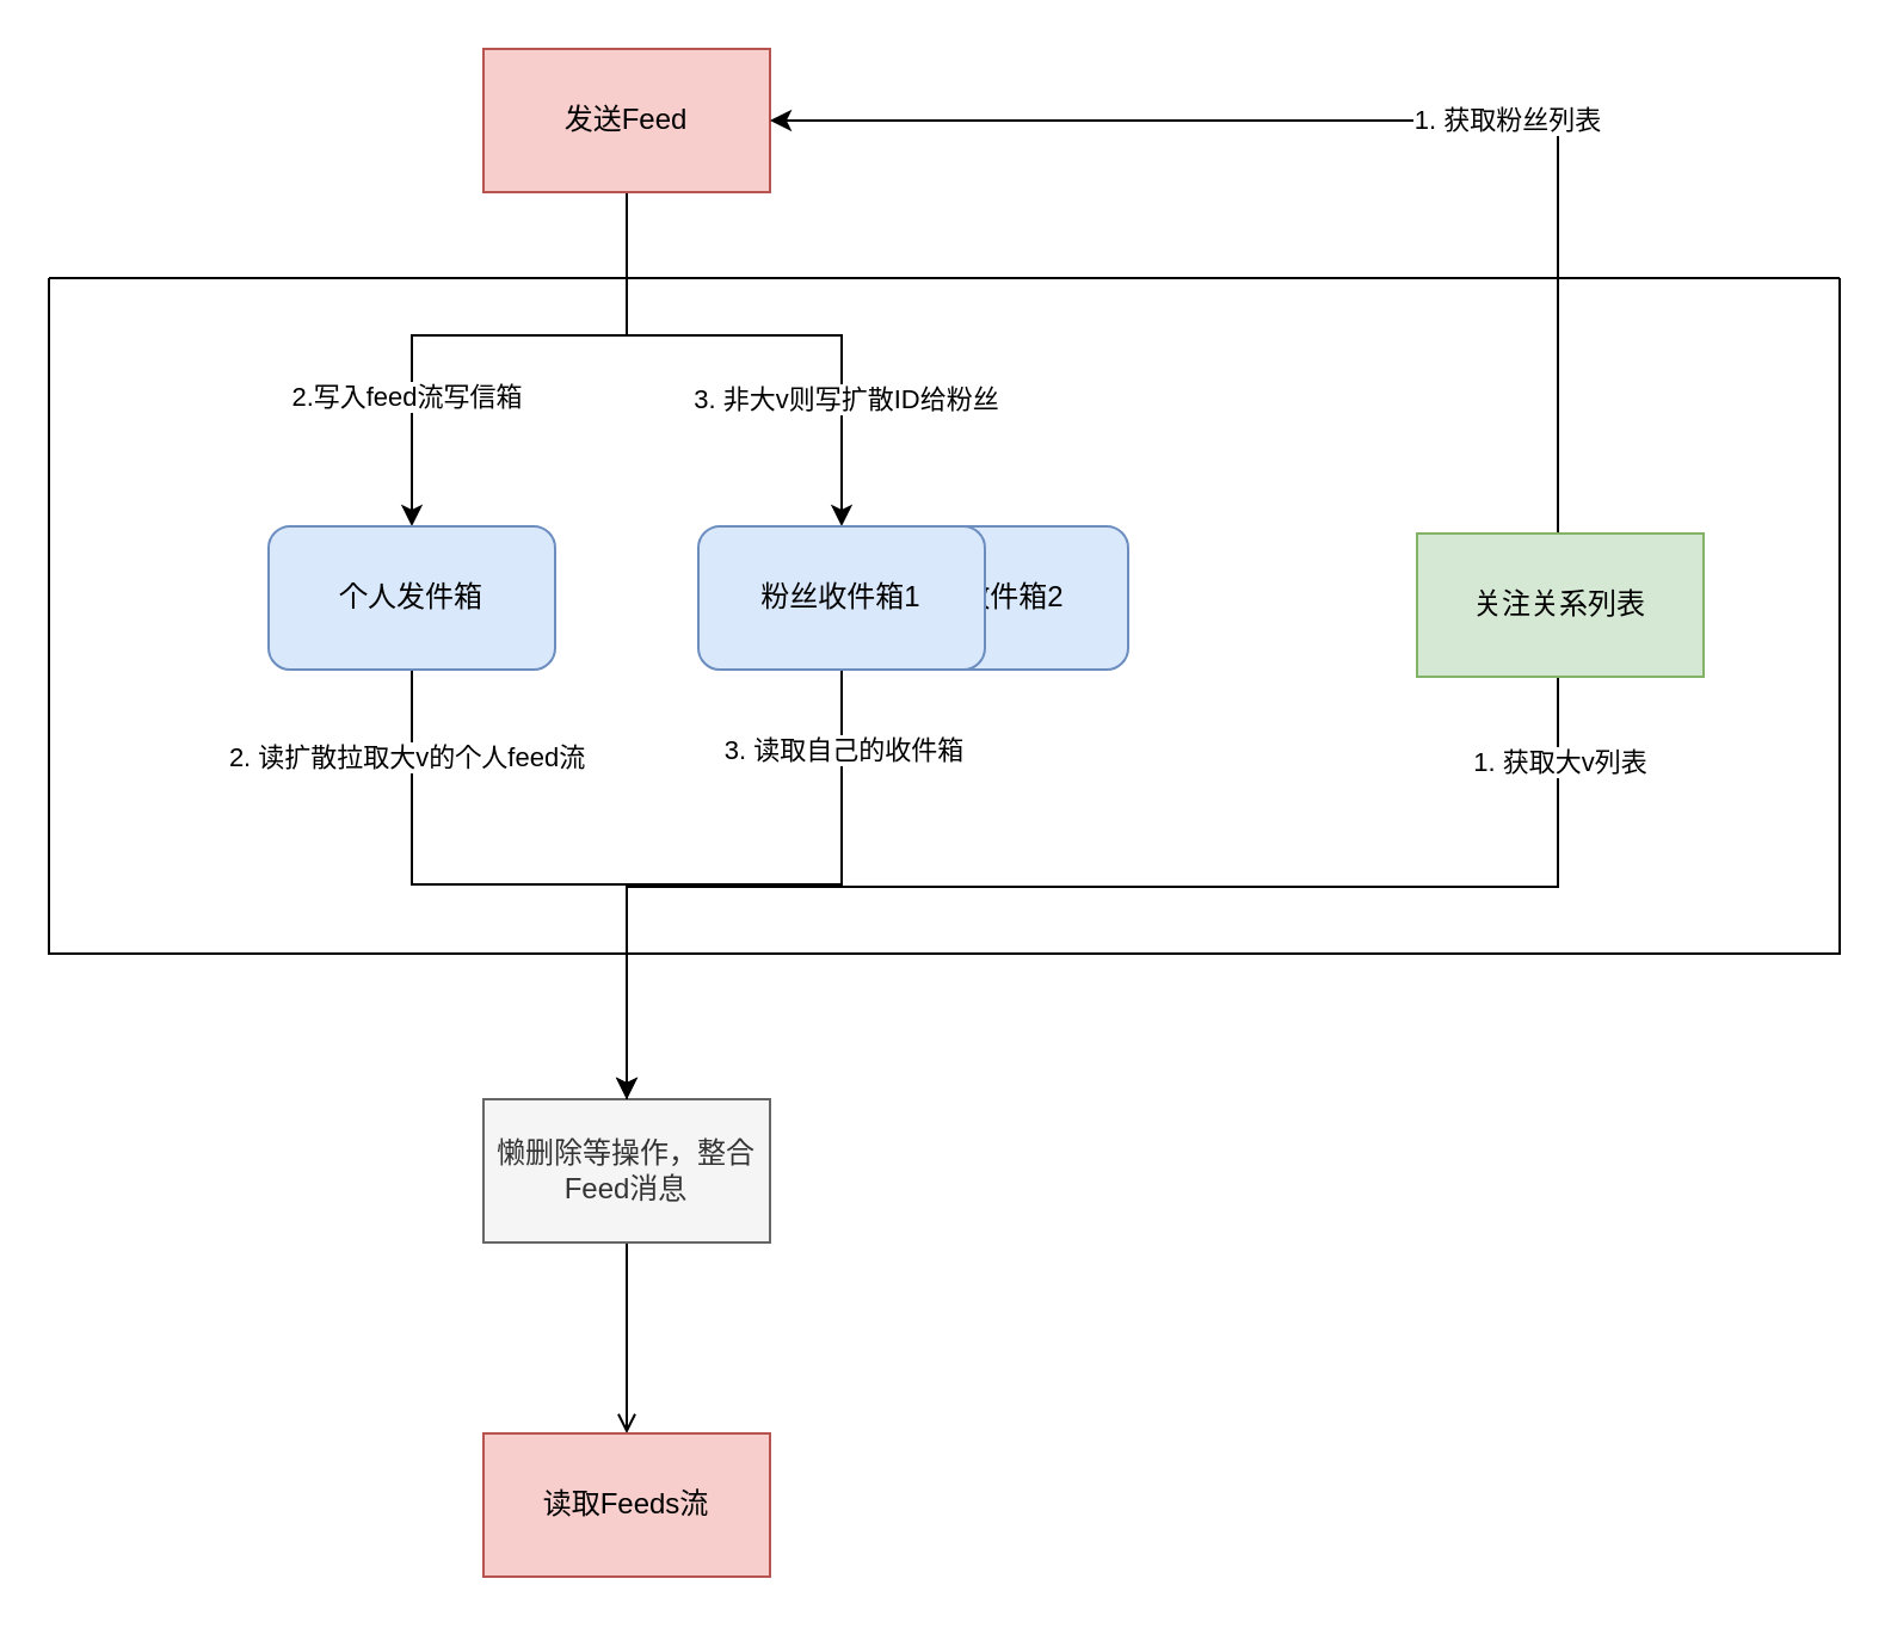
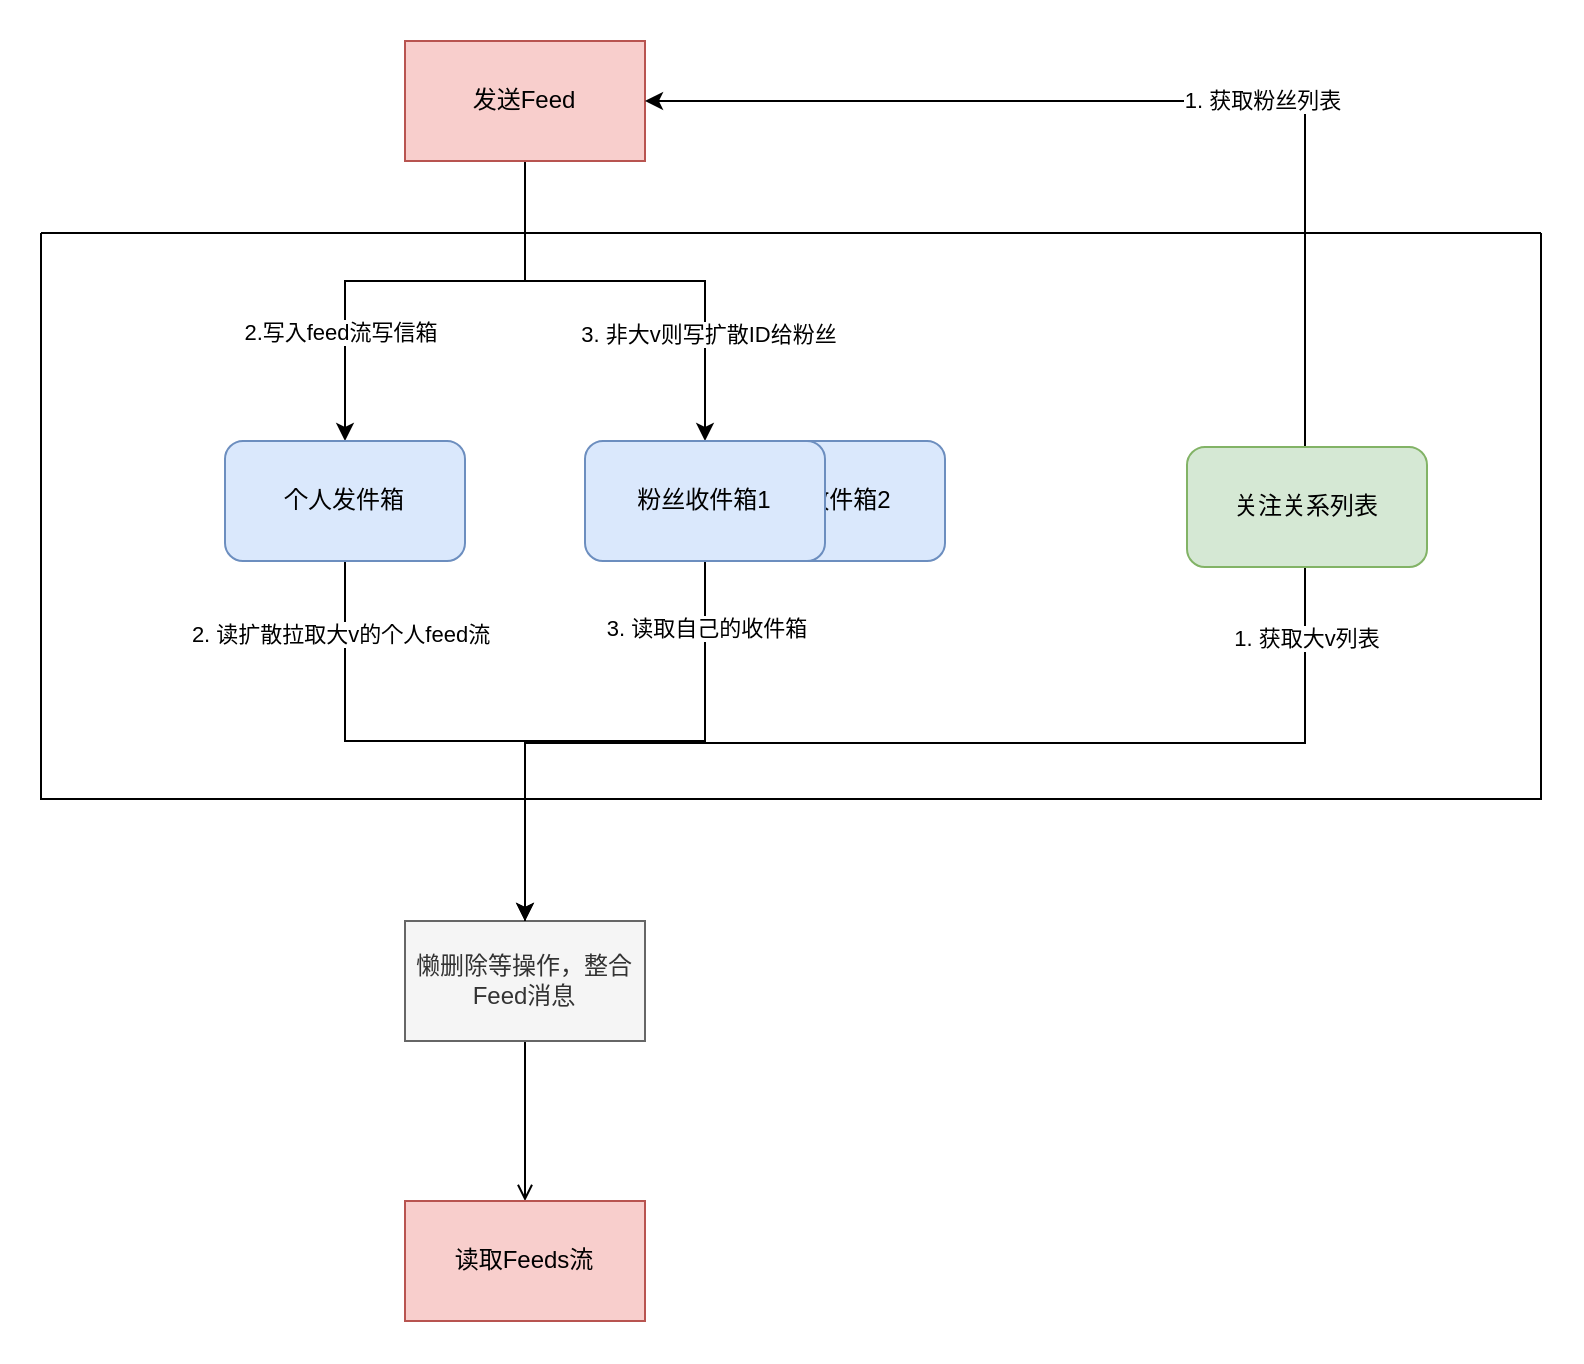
  <mxCell id="0" />
  <mxCell id="1" parent="0" />
  <mxCell id="2" value="粉丝收件箱2" style="rounded=1;whiteSpace=wrap;html=1;fillColor=#dae8fc;strokeColor=#6c8ebf;" vertex="1" parent="1"><mxGeometry x="352" y="220" width="120" height="60" as="geometry" /></mxCell>
  <mxCell id="3" style="edgeStyle=orthogonalEdgeStyle;rounded=0;orthogonalLoop=1;jettySize=auto;html=1;entryX=0.5;entryY=0;entryDx=0;entryDy=0;" edge="1" parent="1" source="7" target="10"><mxGeometry relative="1" as="geometry"><Array as="points"><mxPoint x="262" y="140" /><mxPoint x="172" y="140" /></Array></mxGeometry></mxCell>
  <mxCell id="4" value="2.写入feed流写信箱" style="edgeLabel;html=1;align=center;verticalAlign=middle;resizable=0;points=[];" vertex="1" connectable="0" parent="3"><mxGeometry x="0.52" y="-3" relative="1" as="geometry"><mxPoint as="offset" /></mxGeometry></mxCell>
  <mxCell id="5" style="edgeStyle=orthogonalEdgeStyle;rounded=0;orthogonalLoop=1;jettySize=auto;html=1;entryX=0.5;entryY=0;entryDx=0;entryDy=0;" edge="1" parent="1" source="7" target="13"><mxGeometry relative="1" as="geometry"><Array as="points"><mxPoint x="262" y="140" /><mxPoint x="352" y="140" /></Array></mxGeometry></mxCell>
  <mxCell id="6" value="3. 非大v则写扩散ID给粉丝" style="edgeLabel;html=1;align=center;verticalAlign=middle;resizable=0;points=[];" vertex="1" connectable="0" parent="5"><mxGeometry x="0.529" y="1" relative="1" as="geometry"><mxPoint as="offset" /></mxGeometry></mxCell>
  <mxCell id="7" value="发送Feed" style="rounded=0;whiteSpace=wrap;html=1;fillColor=#f8cecc;strokeColor=#b85450;" vertex="1" parent="1"><mxGeometry x="202" y="20" width="120" height="60" as="geometry" /></mxCell>
  <mxCell id="8" style="edgeStyle=orthogonalEdgeStyle;rounded=0;orthogonalLoop=1;jettySize=auto;html=1;entryX=0.5;entryY=0;entryDx=0;entryDy=0;" edge="1" parent="1" source="10" target="15"><mxGeometry relative="1" as="geometry" /></mxCell>
  <mxCell id="9" value="2. 读扩散拉取大v的个人feed流" style="edgeLabel;html=1;align=center;verticalAlign=middle;resizable=0;points=[];" vertex="1" connectable="0" parent="8"><mxGeometry x="-0.735" y="-3" relative="1" as="geometry"><mxPoint as="offset" /></mxGeometry></mxCell>
  <mxCell id="10" value="个人发件箱" style="rounded=1;whiteSpace=wrap;html=1;fillColor=#dae8fc;strokeColor=#6c8ebf;" vertex="1" parent="1"><mxGeometry x="112" y="220" width="120" height="60" as="geometry" /></mxCell>
  <mxCell id="11" style="edgeStyle=orthogonalEdgeStyle;rounded=0;orthogonalLoop=1;jettySize=auto;html=1;entryX=0.5;entryY=0;entryDx=0;entryDy=0;" edge="1" parent="1" source="13" target="15"><mxGeometry relative="1" as="geometry" /></mxCell>
  <mxCell id="12" value="3. 读取自己的收件箱" style="edgeLabel;html=1;align=center;verticalAlign=middle;resizable=0;points=[];" vertex="1" connectable="0" parent="11"><mxGeometry x="-0.757" relative="1" as="geometry"><mxPoint as="offset" /></mxGeometry></mxCell>
  <mxCell id="13" value="粉丝收件箱1" style="rounded=1;whiteSpace=wrap;html=1;fillColor=#dae8fc;strokeColor=#6c8ebf;" vertex="1" parent="1"><mxGeometry x="292" y="220" width="120" height="60" as="geometry" /></mxCell>
  <mxCell id="14" style="edgeStyle=orthogonalEdgeStyle;rounded=0;orthogonalLoop=1;jettySize=auto;html=1;entryX=0.5;entryY=0;entryDx=0;entryDy=0;endArrow=open;" edge="1" parent="1" source="15" target="21"><mxGeometry relative="1" as="geometry" /></mxCell>
  <mxCell id="15" value="懒删除等操作，整合Feed消息" style="whiteSpace=wrap;html=1;fillColor=#f5f5f5;strokeColor=#666666;fontColor=#333333;" vertex="1" parent="1"><mxGeometry x="202" y="460" width="120" height="60" as="geometry" /></mxCell>
  <mxCell id="16" style="edgeStyle=orthogonalEdgeStyle;rounded=0;orthogonalLoop=1;jettySize=auto;html=1;entryX=1;entryY=0.5;entryDx=0;entryDy=0;" edge="1" parent="1" source="20" target="7"><mxGeometry relative="1" as="geometry"><Array as="points"><mxPoint x="652" y="50" /></Array></mxGeometry></mxCell>
  <mxCell id="17" value="1. 获取粉丝列表" style="edgeLabel;html=1;align=center;verticalAlign=middle;resizable=0;points=[];" vertex="1" connectable="0" parent="16"><mxGeometry x="-0.225" y="-1" relative="1" as="geometry"><mxPoint as="offset" /></mxGeometry></mxCell>
  <mxCell id="18" style="edgeStyle=orthogonalEdgeStyle;rounded=0;orthogonalLoop=1;jettySize=auto;html=1;entryX=0.5;entryY=0;entryDx=0;entryDy=0;endArrow=none;" edge="1" parent="1" source="20" target="15"><mxGeometry relative="1" as="geometry"><Array as="points"><mxPoint x="652" y="371" /><mxPoint x="262" y="371" /></Array></mxGeometry></mxCell>
  <mxCell id="19" value="1. 获取大v列表" style="edgeLabel;html=1;align=center;verticalAlign=middle;resizable=0;points=[];" vertex="1" connectable="0" parent="18"><mxGeometry x="-0.877" relative="1" as="geometry"><mxPoint as="offset" /></mxGeometry></mxCell>
- <mxCell id="20" value="关注关系列表" style="whiteSpace=wrap;html=1;fillColor=#d5e8d4;strokeColor=#82b366;" vertex="1" parent="1"><mxGeometry x="593" y="223" width="120" height="60" as="geometry" /></mxCell>
+ <mxCell id="20" value="关注关系列表" style="whiteSpace=wrap;html=1;fillColor=#d5e8d4;strokeColor=#82b366;rounded=1;" vertex="1" parent="1"><mxGeometry x="593" y="223" width="120" height="60" as="geometry" /></mxCell>
  <mxCell id="21" value="读取Feeds流" style="whiteSpace=wrap;html=1;fillColor=#f8cecc;strokeColor=#b85450;" vertex="1" parent="1"><mxGeometry x="202" y="600" width="120" height="60" as="geometry" /></mxCell>
  <mxCell id="22" value="" style="swimlane;startSize=0;" vertex="1" parent="1"><mxGeometry x="20" y="116" width="750" height="283" as="geometry" /></mxCell>
